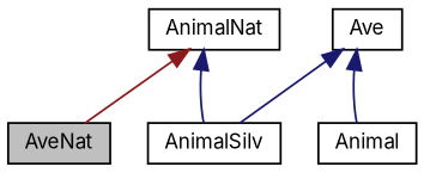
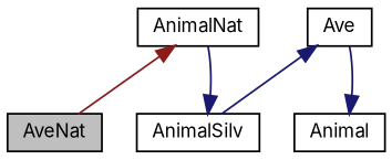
  digraph {
    fontname=Inter
    node [color=black fillcolor=white fontname=Inter fontsize=10 shape=record style=filled]
    edge [color=midnightblue dir=back fontname=Inter fontsize=10 labelfontname=Helvetica labelfontsize=10 style=solid]
    n1 [fillcolor=grey75 fontcolor=black height=0.2 label=AveNat width=0.4]
    n2 [height=0.2 label=Ave width=0.4]
    n3 [height=0.2 label=AnimalSilv width=0.4]
    n4 [height=0.2 label=Animal width=0.4]
    n5 [height=0.2 label=AnimalNat width=0.4]
    n2 -> n3
-   n5 -> n3
-   n2 -> n4
+   n3 -> n5
+   n4 -> n2
    n5 -> n1 [color=firebrick4]
  }
